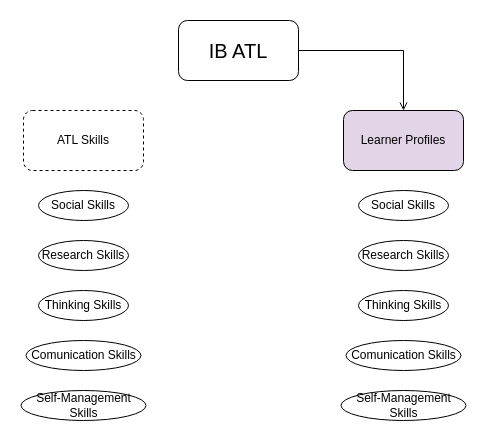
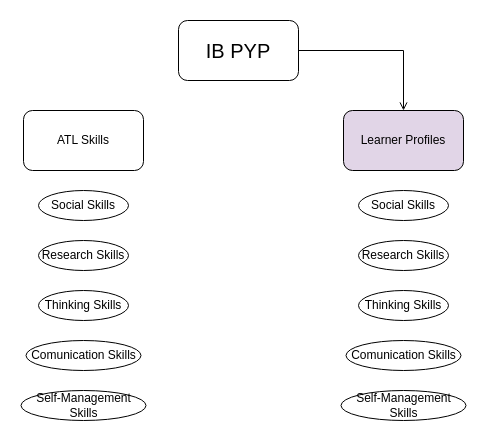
  <mxCell id="0" />
  <mxCell id="1" parent="0" />
  <mxCell id="2" style="edgeStyle=orthogonalEdgeStyle;rounded=0;orthogonalLoop=1;jettySize=auto;html=1;exitX=1;exitY=0.5;exitDx=0;exitDy=0;endArrow=open;" edge="1" parent="1" source="3" target="5"><mxGeometry relative="1" as="geometry" /></mxCell>
- <mxCell id="3" value="IB ATL" style="rounded=1;whiteSpace=wrap;html=1;fontSize=20;" vertex="1" parent="1"><mxGeometry x="178" y="20" width="120" height="60" as="geometry" /></mxCell>
- <mxCell id="4" value="ATL Skills" style="rounded=1;whiteSpace=wrap;html=1;dashed=1;" vertex="1" parent="1"><mxGeometry x="23" y="110" width="120" height="60" as="geometry" /></mxCell>
+ <mxCell id="3" value="IB PYP" style="rounded=1;whiteSpace=wrap;html=1;fontSize=20;" vertex="1" parent="1"><mxGeometry x="178" y="20" width="120" height="60" as="geometry" /></mxCell>
+ <mxCell id="4" value="ATL Skills" style="rounded=1;whiteSpace=wrap;html=1;" vertex="1" parent="1"><mxGeometry x="23" y="110" width="120" height="60" as="geometry" /></mxCell>
  <mxCell id="5" value="Learner Profiles" style="rounded=1;whiteSpace=wrap;html=1;fillColor=#e1d5e7;" vertex="1" parent="1"><mxGeometry x="343" y="110" width="120" height="60" as="geometry" /></mxCell>
  <mxCell id="6" value="Social Skills" style="ellipse;whiteSpace=wrap;html=1;" vertex="1" parent="1"><mxGeometry x="38" y="190" width="90" height="30" as="geometry" /></mxCell>
  <mxCell id="7" value="Research Skills" style="ellipse;whiteSpace=wrap;html=1;" vertex="1" parent="1"><mxGeometry x="38" y="240" width="90" height="30" as="geometry" /></mxCell>
  <mxCell id="8" value="Thinking Skills" style="ellipse;whiteSpace=wrap;html=1;" vertex="1" parent="1"><mxGeometry x="38" y="290" width="90" height="30" as="geometry" /></mxCell>
  <mxCell id="9" value="Comunication Skills" style="ellipse;whiteSpace=wrap;html=1;" vertex="1" parent="1"><mxGeometry x="25.5" y="340" width="115" height="30" as="geometry" /></mxCell>
  <mxCell id="10" value="Self-Management Skills" style="ellipse;whiteSpace=wrap;html=1;" vertex="1" parent="1"><mxGeometry x="20.5" y="390" width="125" height="30" as="geometry" /></mxCell>
  <mxCell id="11" value="Social Skills" style="ellipse;whiteSpace=wrap;html=1;" vertex="1" parent="1"><mxGeometry x="358" y="190" width="90" height="30" as="geometry" /></mxCell>
  <mxCell id="12" value="Research Skills" style="ellipse;whiteSpace=wrap;html=1;" vertex="1" parent="1"><mxGeometry x="358" y="240" width="90" height="30" as="geometry" /></mxCell>
  <mxCell id="13" value="Thinking Skills" style="ellipse;whiteSpace=wrap;html=1;" vertex="1" parent="1"><mxGeometry x="358" y="290" width="90" height="30" as="geometry" /></mxCell>
  <mxCell id="14" value="Comunication Skills" style="ellipse;whiteSpace=wrap;html=1;" vertex="1" parent="1"><mxGeometry x="345.5" y="340" width="115" height="30" as="geometry" /></mxCell>
  <mxCell id="15" value="Self-Management Skills" style="ellipse;whiteSpace=wrap;html=1;" vertex="1" parent="1"><mxGeometry x="340.5" y="390" width="125" height="30" as="geometry" /></mxCell>
